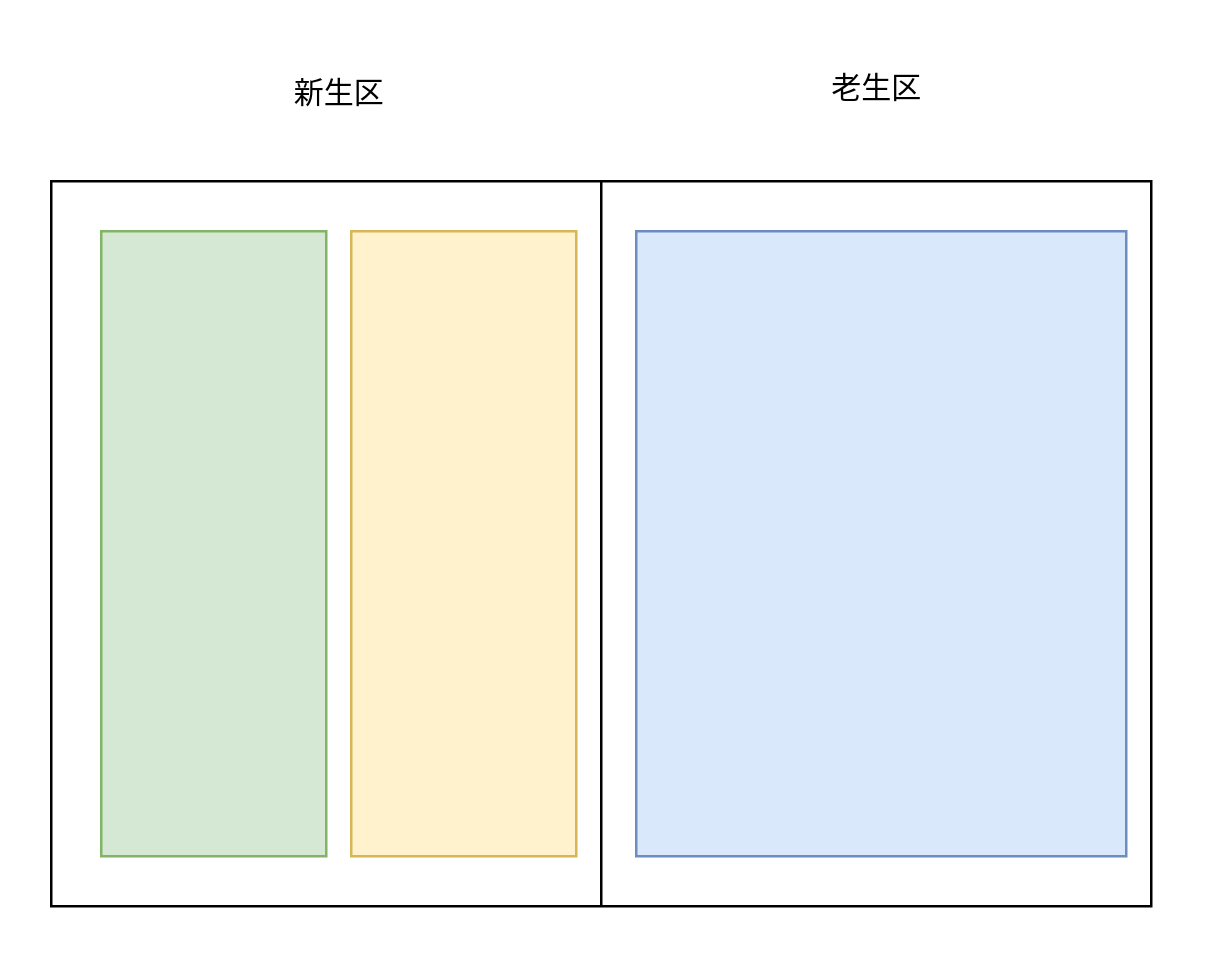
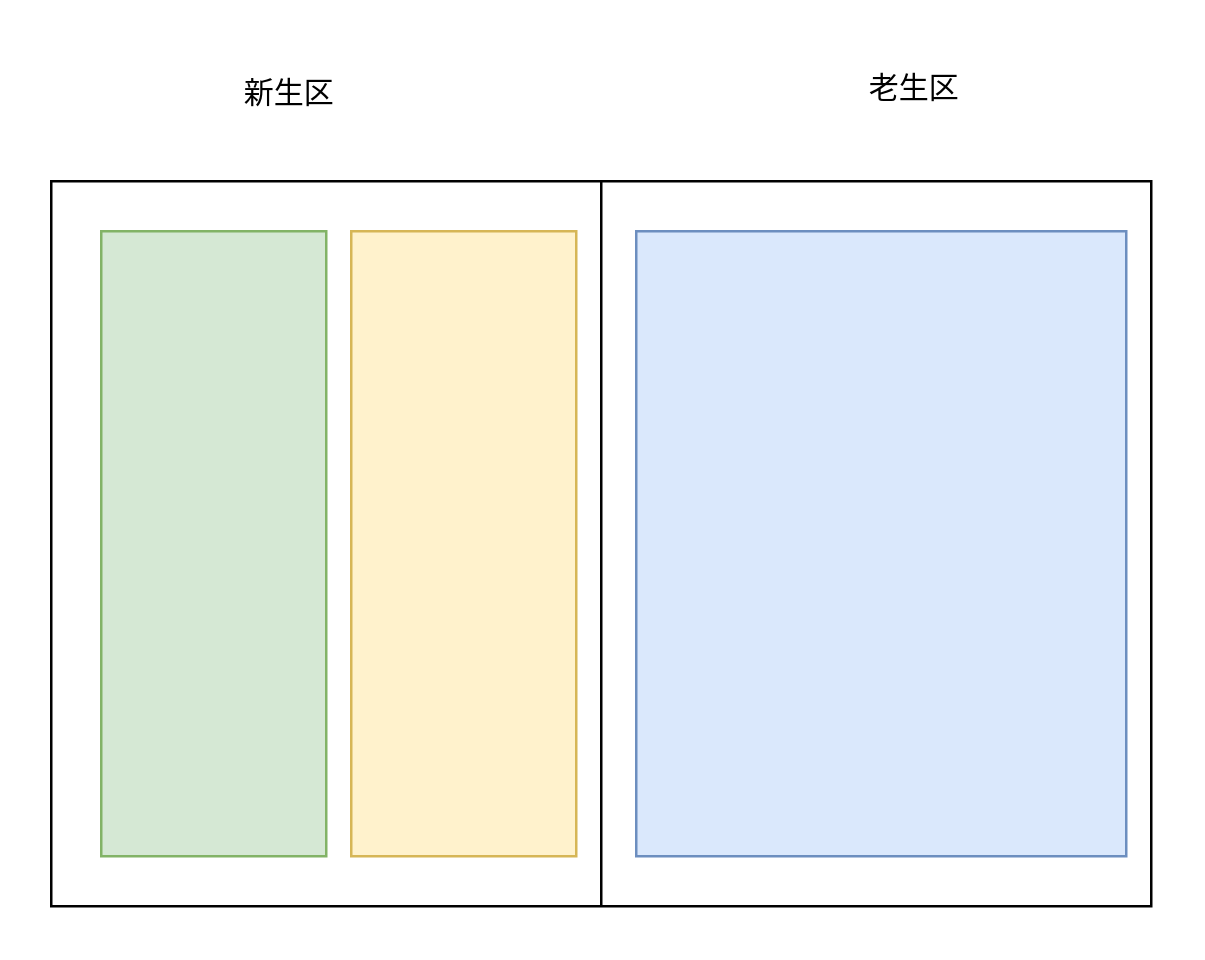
  <mxCell id="0" />
  <mxCell id="1" parent="0" />
  <mxCell id="2" value="" style="shape=table;startSize=0;container=1;collapsible=0;childLayout=tableLayout;" vertex="1" parent="1"><mxGeometry x="20" y="72" width="440" height="290" as="geometry" /></mxCell>
  <mxCell id="3" value="" style="shape=tableRow;horizontal=0;startSize=0;swimlaneHead=0;swimlaneBody=0;strokeColor=inherit;top=0;left=0;bottom=0;right=0;collapsible=0;dropTarget=0;fillColor=none;points=[[0,0.5],[1,0.5]];portConstraint=eastwest;" vertex="1" parent="2"><mxGeometry width="440" height="290" as="geometry" /></mxCell>
  <mxCell id="4" value="&lt;table&gt;&lt;tbody&gt;&lt;tr&gt;&lt;td&gt;&lt;br&gt;&lt;/td&gt;&lt;td&gt;&lt;br&gt;&lt;/td&gt;&lt;/tr&gt;&lt;/tbody&gt;&lt;/table&gt;" style="shape=partialRectangle;html=1;whiteSpace=wrap;connectable=0;strokeColor=inherit;overflow=hidden;fillColor=none;top=0;left=0;bottom=0;right=0;pointerEvents=1;" vertex="1" parent="3"><mxGeometry width="220" height="290" as="geometry"><mxRectangle width="220" height="290" as="alternateBounds" /></mxGeometry></mxCell>
  <mxCell id="5" value="" style="shape=partialRectangle;html=1;whiteSpace=wrap;connectable=0;strokeColor=inherit;overflow=hidden;fillColor=none;top=0;left=0;bottom=0;right=0;pointerEvents=1;" vertex="1" parent="3"><mxGeometry x="220" width="220" height="290" as="geometry"><mxRectangle width="220" height="290" as="alternateBounds" /></mxGeometry></mxCell>
  <mxCell id="6" value="" style="rounded=0;whiteSpace=wrap;html=1;fillColor=#d5e8d4;strokeColor=#82b366;" vertex="1" parent="1"><mxGeometry x="40" y="92" width="90" height="250" as="geometry" /></mxCell>
  <mxCell id="7" value="" style="rounded=0;whiteSpace=wrap;html=1;fillColor=#fff2cc;strokeColor=#d6b656;" vertex="1" parent="1"><mxGeometry x="140" y="92" width="90" height="250" as="geometry" /></mxCell>
- <mxCell id="8" value="新生区" style="text;html=1;align=center;verticalAlign=middle;resizable=0;points=[];autosize=1;strokeColor=none;fillColor=none;" vertex="1" parent="1"><mxGeometry x="105" y="22" width="60" height="30" as="geometry" /></mxCell>
- <mxCell id="9" value="老生区" style="text;html=1;align=center;verticalAlign=middle;resizable=0;points=[];autosize=1;strokeColor=none;fillColor=none;" vertex="1" parent="1"><mxGeometry x="320" y="20" width="60" height="30" as="geometry" /></mxCell>
+ <mxCell id="8" value="新生区" style="text;html=1;align=center;verticalAlign=middle;resizable=0;points=[];autosize=1;strokeColor=none;fillColor=none;" vertex="1" parent="1"><mxGeometry x="85" y="22" width="60" height="30" as="geometry" /></mxCell>
+ <mxCell id="9" value="老生区" style="text;html=1;align=center;verticalAlign=middle;resizable=0;points=[];autosize=1;strokeColor=none;fillColor=none;" vertex="1" parent="1"><mxGeometry x="335" y="20" width="60" height="30" as="geometry" /></mxCell>
  <mxCell id="10" value="" style="rounded=0;whiteSpace=wrap;html=1;fillColor=#dae8fc;strokeColor=#6c8ebf;" vertex="1" parent="1"><mxGeometry x="254" y="92" width="196" height="250" as="geometry" /></mxCell>
